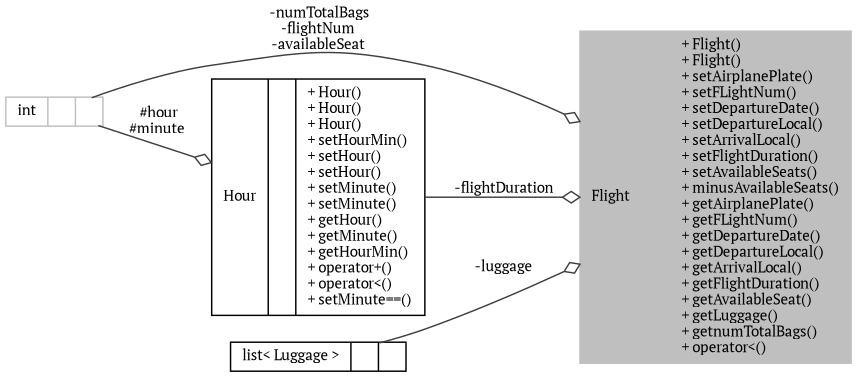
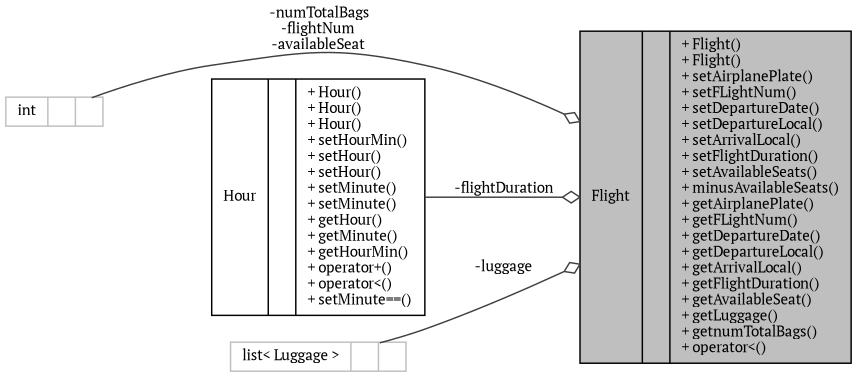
  digraph {
    fontname="PT Serif"
    rankdir=LR
    node [color=black fontname="PT Serif" fontsize=10 shape=record]
    edge [arrowhead=odiamond color=grey25 fontname="PT Serif" fontsize=10 labelfontname=Helvetica labelfontsize=10 style=solid]
-   n1 [color=grey75 fillcolor=grey75 fontcolor=black height=0.2 label="{Flight\n||+ Flight()\l+ Flight()\l+ setAirplanePlate()\l+ setFLightNum()\l+ setDepartureDate()\l+ setDepartureLocal()\l+ setArrivalLocal()\l+ setFlightDuration()\l+ setAvailableSeats()\l+ minusAvailableSeats()\l+ getAirplanePlate()\l+ getFLightNum()\l+ getDepartureDate()\l+ getDepartureLocal()\l+ getArrivalLocal()\l+ getFlightDuration()\l+ getAvailableSeat()\l+ getLuggage()\l+ getnumTotalBags()\l+ operator\<()\l}" style=filled width=0.4]
+   n1 [fillcolor=grey75 fontcolor=black height=0.2 label="{Flight\n||+ Flight()\l+ Flight()\l+ setAirplanePlate()\l+ setFLightNum()\l+ setDepartureDate()\l+ setDepartureLocal()\l+ setArrivalLocal()\l+ setFlightDuration()\l+ setAvailableSeats()\l+ minusAvailableSeats()\l+ getAirplanePlate()\l+ getFLightNum()\l+ getDepartureDate()\l+ getDepartureLocal()\l+ getArrivalLocal()\l+ getFlightDuration()\l+ getAvailableSeat()\l+ getLuggage()\l+ getnumTotalBags()\l+ operator\<()\l}" style=filled width=0.4]
    n2 [height=0.2 label="{Hour\n||+ Hour()\l+ Hour()\l+ Hour()\l+ setHourMin()\l+ setHour()\l+ setHour()\l+ setMinute()\l+ setMinute()\l+ getHour()\l+ getMinute()\l+ getHourMin()\l+ operator+()\l+ operator\<()\l+ setMinute==()\l}" width=0.4]
    n3 [color=grey75 height=0.2 label="{int\n||}" width=0.4]
-   n4 [height=0.2 label="{list\< Luggage \>\n||}" width=0.4]
+   n4 [color=grey75 height=0.2 label="{list\< Luggage \>\n||}" width=0.4]
    n2 -> n1 [label=" -flightDuration"]
    n3 -> n1 [label=" -numTotalBags\n-flightNum\n-availableSeat"]
-   n3 -> n2 [label=" #hour\n#minute"]
    n4 -> n1 [label=" -luggage"]
  }
